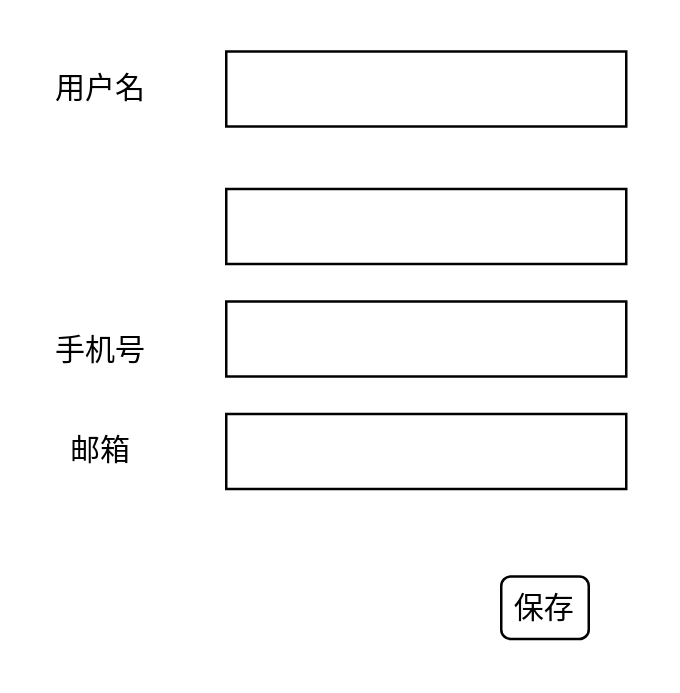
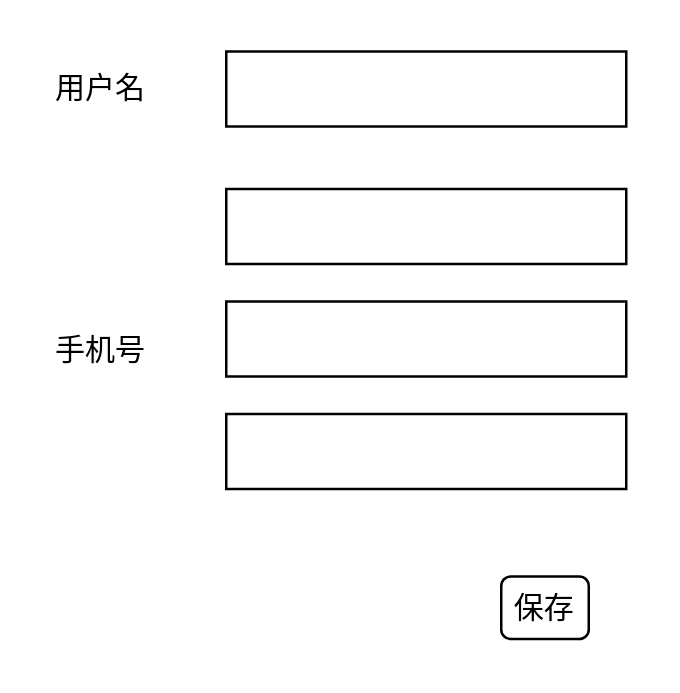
  <mxCell id="0" />
  <mxCell id="1" parent="0" />
  <mxCell id="2" value="" style="rounded=0;whiteSpace=wrap;html=1;" vertex="1" parent="1"><mxGeometry x="90" y="20" width="160" height="30" as="geometry" /></mxCell>
  <mxCell id="3" value="用户名" style="text;html=1;strokeColor=none;fillColor=none;align=center;verticalAlign=middle;whiteSpace=wrap;rounded=0;" vertex="1" parent="1"><mxGeometry x="20" y="20" width="40" height="30" as="geometry" /></mxCell>
  <mxCell id="4" value="" style="rounded=0;whiteSpace=wrap;html=1;" vertex="1" parent="1"><mxGeometry x="90" y="75" width="160" height="30" as="geometry" /></mxCell>
  <mxCell id="5" value="手机号" style="text;html=1;strokeColor=none;fillColor=none;align=center;verticalAlign=middle;whiteSpace=wrap;rounded=0;" vertex="1" parent="1"><mxGeometry x="20" y="130" width="40" height="20" as="geometry" /></mxCell>
- <mxCell id="6" value="邮箱" style="text;html=1;strokeColor=none;fillColor=none;align=center;verticalAlign=middle;whiteSpace=wrap;rounded=0;" vertex="1" parent="1"><mxGeometry x="20" y="170" width="40" height="20" as="geometry" /></mxCell>
  <mxCell id="7" value="" style="rounded=0;whiteSpace=wrap;html=1;" vertex="1" parent="1"><mxGeometry x="90" y="120" width="160" height="30" as="geometry" /></mxCell>
  <mxCell id="8" value="" style="rounded=0;whiteSpace=wrap;html=1;" vertex="1" parent="1"><mxGeometry x="90" y="165" width="160" height="30" as="geometry" /></mxCell>
  <mxCell id="9" value="保存" style="rounded=1;whiteSpace=wrap;html=1;" vertex="1" parent="1"><mxGeometry x="200" y="230" width="35" height="25" as="geometry" /></mxCell>
